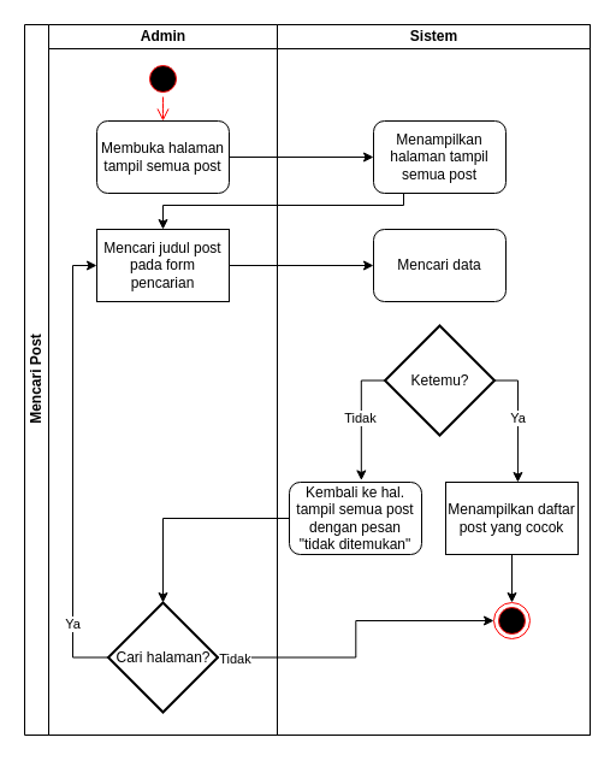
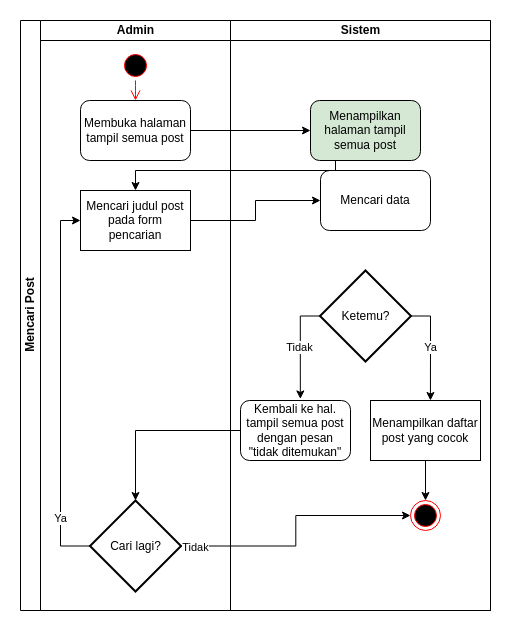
  <mxCell id="0" />
  <mxCell id="1" parent="0" />
  <mxCell id="2" value="Mencari Post" style="swimlane;html=1;childLayout=stackLayout;resizeParent=1;resizeParentMax=0;startSize=20;horizontal=0;horizontalStack=1;" parent="1" vertex="1"><mxGeometry x="20" y="20" width="470" height="590" as="geometry" /></mxCell>
  <mxCell id="3" value="Admin" style="swimlane;html=1;startSize=20;" parent="2" vertex="1"><mxGeometry x="20" width="190" height="590" as="geometry" /></mxCell>
  <mxCell id="4" value="Membuka halaman tampil semua post" style="rounded=1;whiteSpace=wrap;html=1;" parent="3" vertex="1"><mxGeometry x="40" y="80" width="110" height="60" as="geometry" /></mxCell>
  <mxCell id="5" value="" style="ellipse;html=1;shape=startState;fillColor=#000000;strokeColor=#ff0000;" parent="3" vertex="1"><mxGeometry x="80" y="30" width="30" height="30" as="geometry" /></mxCell>
  <mxCell id="6" value="" style="edgeStyle=orthogonalEdgeStyle;html=1;verticalAlign=bottom;endArrow=open;endSize=8;strokeColor=#ff0000;" parent="3" source="5" edge="1"><mxGeometry relative="1" as="geometry"><mxPoint x="95" y="80" as="targetPoint" /></mxGeometry></mxCell>
  <mxCell id="7" value="Mencari judul post pada form pencarian" style="whiteSpace=wrap;html=1;rounded=0;" parent="3" vertex="1"><mxGeometry x="40" y="170" width="110" height="60" as="geometry" /></mxCell>
  <mxCell id="8" style="edgeStyle=orthogonalEdgeStyle;rounded=0;orthogonalLoop=1;jettySize=auto;html=1;entryX=0;entryY=0.5;entryDx=0;entryDy=0;exitX=0;exitY=0.5;exitDx=0;exitDy=0;exitPerimeter=0;" parent="3" source="10" target="7" edge="1"><mxGeometry relative="1" as="geometry" /></mxCell>
  <mxCell id="9" value="Ya" style="edgeLabel;html=1;align=center;verticalAlign=middle;resizable=0;points=[];" parent="8" vertex="1" connectable="0"><mxGeometry x="-0.693" y="1" relative="1" as="geometry"><mxPoint as="offset" /></mxGeometry></mxCell>
- <mxCell id="10" value="Cari halaman?" style="strokeWidth=2;html=1;shape=mxgraph.flowchart.decision;whiteSpace=wrap;" parent="3" vertex="1"><mxGeometry x="49.5" y="480" width="91" height="91" as="geometry" /></mxCell>
+ <mxCell id="10" value="Cari lagi?" style="strokeWidth=2;html=1;shape=mxgraph.flowchart.decision;whiteSpace=wrap;" parent="3" vertex="1"><mxGeometry x="49.5" y="480" width="91" height="91" as="geometry" /></mxCell>
  <mxCell id="11" value="Sistem" style="swimlane;html=1;startSize=20;" parent="2" vertex="1"><mxGeometry x="210" width="260" height="590" as="geometry" /></mxCell>
  <mxCell id="12" value="Kembali ke hal. tampil semua post dengan pesan &quot;tidak ditemukan&quot;" style="rounded=1;whiteSpace=wrap;html=1;" parent="11" vertex="1"><mxGeometry x="10" y="380" width="110" height="60" as="geometry" /></mxCell>
- <mxCell id="13" value="Mencari data" style="rounded=1;whiteSpace=wrap;html=1;" parent="11" vertex="1"><mxGeometry x="80" y="170" width="110" height="60" as="geometry" /></mxCell>
+ <mxCell id="13" value="Mencari data" style="rounded=1;whiteSpace=wrap;html=1;" parent="11" vertex="1"><mxGeometry x="90" y="150" width="110" height="60" as="geometry" /></mxCell>
  <mxCell id="14" style="edgeStyle=orthogonalEdgeStyle;rounded=0;orthogonalLoop=1;jettySize=auto;html=1;entryX=0.544;entryY=-0.026;entryDx=0;entryDy=0;entryPerimeter=0;" parent="11" source="18" target="12" edge="1"><mxGeometry relative="1" as="geometry"><Array as="points"><mxPoint x="70" y="296" /></Array></mxGeometry></mxCell>
  <mxCell id="15" value="Tidak" style="edgeLabel;html=1;align=center;verticalAlign=middle;resizable=0;points=[];" parent="14" vertex="1" connectable="0"><mxGeometry x="-0.005" y="-1" relative="1" as="geometry"><mxPoint as="offset" /></mxGeometry></mxCell>
  <mxCell id="16" style="edgeStyle=orthogonalEdgeStyle;rounded=0;orthogonalLoop=1;jettySize=auto;html=1;entryX=0.545;entryY=0;entryDx=0;entryDy=0;entryPerimeter=0;exitX=1;exitY=0.5;exitDx=0;exitDy=0;exitPerimeter=0;" parent="11" source="18" target="22" edge="1"><mxGeometry relative="1" as="geometry"><Array as="points"><mxPoint x="200" y="296" /></Array></mxGeometry></mxCell>
  <mxCell id="17" value="Ya" style="edgeLabel;html=1;align=center;verticalAlign=middle;resizable=0;points=[];" parent="16" vertex="1" connectable="0"><mxGeometry x="-0.022" relative="1" as="geometry"><mxPoint as="offset" /></mxGeometry></mxCell>
  <mxCell id="18" value="Ketemu?" style="strokeWidth=2;html=1;shape=mxgraph.flowchart.decision;whiteSpace=wrap;" parent="11" vertex="1"><mxGeometry x="89.5" y="250" width="91" height="91" as="geometry" /></mxCell>
- <mxCell id="19" value="Menampilkan halaman tampil semua post" style="rounded=1;whiteSpace=wrap;html=1;" parent="11" vertex="1"><mxGeometry x="80" y="80" width="110" height="60" as="geometry" /></mxCell>
+ <mxCell id="19" value="Menampilkan halaman tampil semua post" style="rounded=1;whiteSpace=wrap;html=1;fillColor=#d5e8d4;" parent="11" vertex="1"><mxGeometry x="80" y="80" width="110" height="60" as="geometry" /></mxCell>
  <mxCell id="20" value="" style="ellipse;html=1;shape=endState;fillColor=#000000;strokeColor=#ff0000;" parent="11" vertex="1"><mxGeometry x="180" y="480" width="30" height="30" as="geometry" /></mxCell>
  <mxCell id="21" style="edgeStyle=orthogonalEdgeStyle;rounded=0;orthogonalLoop=1;jettySize=auto;html=1;entryX=0.5;entryY=0;entryDx=0;entryDy=0;" parent="11" source="22" target="20" edge="1"><mxGeometry relative="1" as="geometry" /></mxCell>
  <mxCell id="22" value="Menampilkan daftar post yang cocok" style="whiteSpace=wrap;html=1;rounded=0;" parent="11" vertex="1"><mxGeometry x="140" y="380" width="110" height="60" as="geometry" /></mxCell>
  <mxCell id="23" style="edgeStyle=orthogonalEdgeStyle;rounded=0;orthogonalLoop=1;jettySize=auto;html=1;" parent="2" source="4" target="19" edge="1"><mxGeometry relative="1" as="geometry" /></mxCell>
  <mxCell id="24" style="edgeStyle=orthogonalEdgeStyle;rounded=0;orthogonalLoop=1;jettySize=auto;html=1;entryX=0.5;entryY=0;entryDx=0;entryDy=0;" parent="2" source="19" target="7" edge="1"><mxGeometry relative="1" as="geometry"><Array as="points"><mxPoint x="315" y="150" /><mxPoint x="115" y="150" /></Array></mxGeometry></mxCell>
  <mxCell id="25" style="edgeStyle=orthogonalEdgeStyle;rounded=0;orthogonalLoop=1;jettySize=auto;html=1;entryX=0;entryY=0.5;entryDx=0;entryDy=0;" parent="2" source="7" target="13" edge="1"><mxGeometry relative="1" as="geometry" /></mxCell>
  <mxCell id="26" style="edgeStyle=orthogonalEdgeStyle;rounded=0;orthogonalLoop=1;jettySize=auto;html=1;entryX=0.5;entryY=0;entryDx=0;entryDy=0;entryPerimeter=0;" parent="2" source="12" target="10" edge="1"><mxGeometry relative="1" as="geometry" /></mxCell>
  <mxCell id="27" style="edgeStyle=orthogonalEdgeStyle;rounded=0;orthogonalLoop=1;jettySize=auto;html=1;entryX=0;entryY=0.5;entryDx=0;entryDy=0;" parent="2" source="10" target="20" edge="1"><mxGeometry relative="1" as="geometry" /></mxCell>
  <mxCell id="28" value="Tidak" style="edgeLabel;html=1;align=center;verticalAlign=middle;resizable=0;points=[];" parent="27" vertex="1" connectable="0"><mxGeometry x="-0.895" y="-1" relative="1" as="geometry"><mxPoint as="offset" /></mxGeometry></mxCell>
